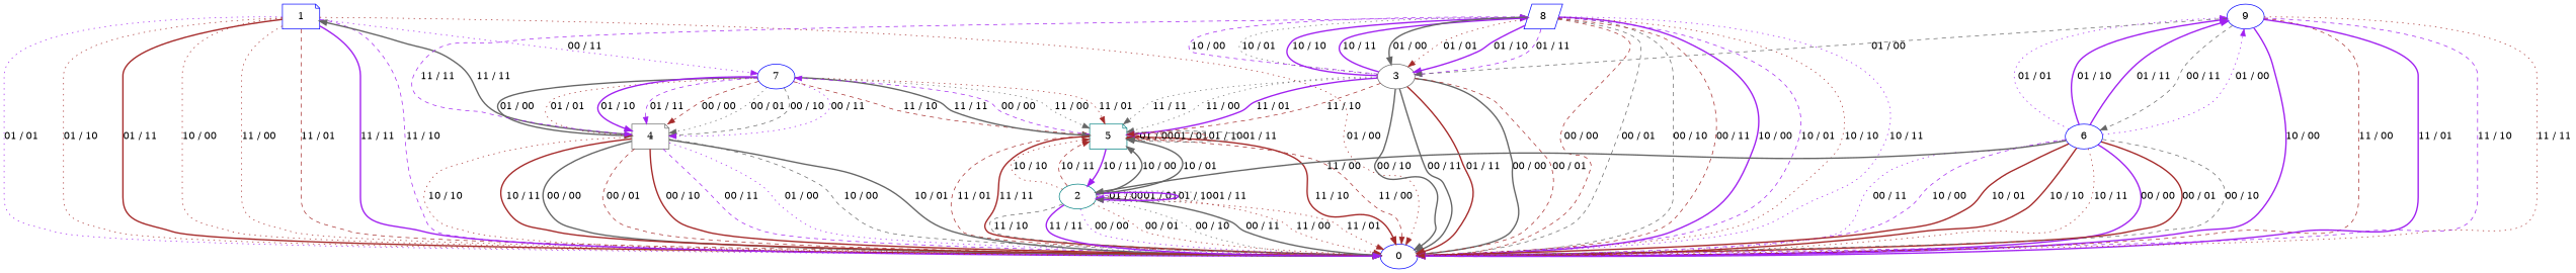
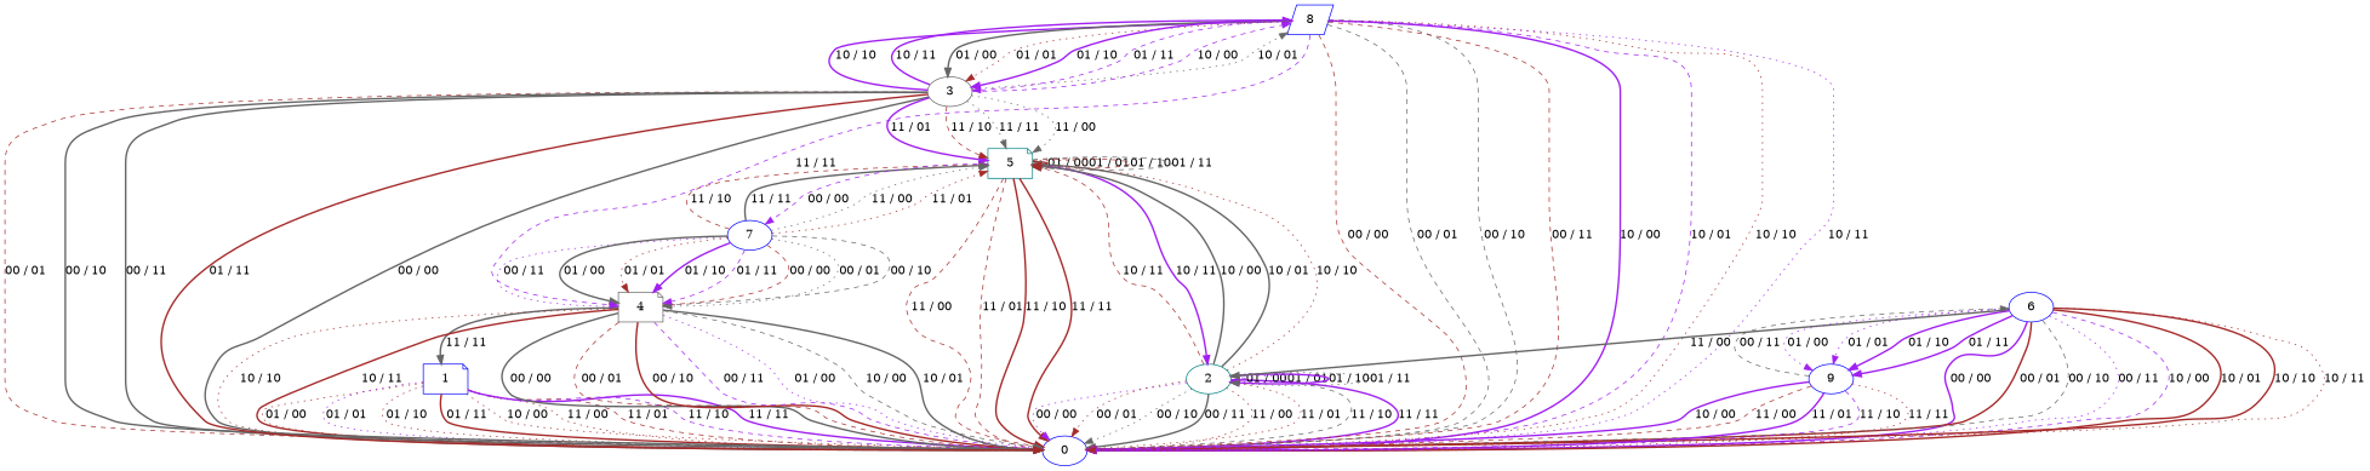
  digraph {
    node [color=blue shape=ellipse]
    edge [color=brown style=bold]
    1 [shape=note]
    0
    7
    5 [color=teal shape=note]
    4 [color=gray40 shape=note]
    2 [color=teal]
    3 [color=gray40]
    8 [shape=parallelogram]
    6
    9
    1 -> 0 [label="01 / 00" style=dotted]
    1 -> 0 [color=purple label="01 / 01" style=dotted]
    1 -> 0 [label="01 / 10" style=dotted]
    1 -> 0 [label="01 / 11"]
    1 -> 0 [label="10 / 00" style=dotted]
    1 -> 0 [label="11 / 00" style=dotted]
    1 -> 0 [label="11 / 01" style=dashed]
    1 -> 0 [color=purple label="11 / 10" style=dashed]
    1 -> 0 [color=purple label="11 / 11"]
-   1 -> 7 [color=purple label="00 / 11" style=dotted]
    7 -> 5 [color=gray40 label="11 / 00" style=dotted]
    7 -> 5 [label="11 / 01" style=dotted]
    7 -> 5 [label="11 / 10" style=dashed]
    7 -> 5 [color=gray40 label="11 / 11"]
    7 -> 4 [label="00 / 00" style=dashed]
    7 -> 4 [color=gray40 label="00 / 01" style=dotted]
    7 -> 4 [color=gray40 label="00 / 10" style=dashed]
    7 -> 4 [color=purple label="00 / 11" style=dotted]
    7 -> 4 [color=gray40 label="01 / 00"]
    7 -> 4 [label="01 / 01" style=dotted]
    7 -> 4 [color=purple label="01 / 10"]
    7 -> 4 [color=purple label="01 / 11" style=dashed]
    5 -> 0 [label="11 / 00" style=dashed]
    5 -> 0 [label="11 / 01" style=dashed]
    5 -> 0 [label="11 / 10"]
    5 -> 0 [label="11 / 11"]
    5 -> 7 [color=purple label="00 / 00" style=dashed]
    5 -> 5 [label="01 / 00"]
    5 -> 5 [label="01 / 01" style=dotted]
    5 -> 5 [label="01 / 10" style=dashed]
    5 -> 5 [color=gray40 label="01 / 11" style=dashed]
    5 -> 2 [color=purple label="10 / 11"]
    4 -> 1 [color=gray40 label="11 / 11"]
    4 -> 0 [color=gray40 label="00 / 00"]
    4 -> 0 [label="00 / 01" style=dashed]
    4 -> 0 [label="00 / 10"]
    4 -> 0 [color=purple label="00 / 11" style=dashed]
    4 -> 0 [color=purple label="01 / 00" style=dotted]
    4 -> 0 [color=gray40 label="10 / 00" style=dashed]
    4 -> 0 [color=gray40 label="10 / 01"]
    4 -> 0 [label="10 / 10" style=dotted]
    4 -> 0 [label="10 / 11"]
    2 -> 0 [color=purple label="00 / 00" style=dotted]
    2 -> 0 [label="00 / 01" style=dotted]
    2 -> 0 [color=gray40 label="00 / 10" style=dotted]
    2 -> 0 [color=gray40 label="00 / 11"]
    2 -> 0 [label="11 / 00" style=dotted]
    2 -> 0 [label="11 / 01" style=dotted]
    2 -> 0 [color=gray40 label="11 / 10" style=dashed]
    2 -> 0 [color=purple label="11 / 11"]
    2 -> 5 [color=gray40 label="10 / 00"]
    2 -> 5 [color=gray40 label="10 / 01"]
    2 -> 5 [label="10 / 10" style=dotted]
    2 -> 5 [label="10 / 11" style=dashed]
    2 -> 2 [color=purple label="01 / 00" style=dashed]
    2 -> 2 [color=purple label="01 / 01" style=dotted]
    2 -> 2 [color=purple label="01 / 10"]
    2 -> 2 [color=gray40 label="01 / 11" style=dotted]
    3 -> 0 [color=gray40 label="00 / 00"]
    3 -> 0 [label="00 / 01" style=dashed]
    3 -> 0 [color=gray40 label="00 / 10"]
    3 -> 0 [color=gray40 label="00 / 11"]
    3 -> 0 [label="01 / 11"]
    3 -> 5 [color=gray40 label="11 / 00" style=dotted]
    3 -> 5 [color=purple label="11 / 01"]
    3 -> 5 [label="11 / 10" style=dashed]
    3 -> 5 [color=gray40 label="11 / 11" style=dotted]
    3 -> 8 [color=purple label="10 / 00" style=dashed]
    3 -> 8 [color=gray40 label="10 / 01" style=dotted]
    3 -> 8 [color=purple label="10 / 10"]
    3 -> 8 [color=purple label="10 / 11"]
    8 -> 0 [label="00 / 00" style=dashed]
    8 -> 0 [color=gray40 label="00 / 01" style=dashed]
    8 -> 0 [color=gray40 label="00 / 10" style=dashed]
    8 -> 0 [label="00 / 11" style=dashed]
    8 -> 0 [color=purple label="10 / 00"]
    8 -> 0 [color=purple label="10 / 01" style=dashed]
    8 -> 0 [label="10 / 10" style=dotted]
    8 -> 0 [color=purple label="10 / 11" style=dotted]
    8 -> 4 [color=purple label="11 / 11" style=dashed]
    8 -> 3 [color=gray40 label="01 / 00"]
    8 -> 3 [label="01 / 01" style=dotted]
    8 -> 3 [color=purple label="01 / 10"]
    8 -> 3 [color=purple label="01 / 11" style=dashed]
    6 -> 0 [color=purple label="00 / 00"]
    6 -> 0 [label="00 / 01"]
    6 -> 0 [color=gray40 label="00 / 10" style=dashed]
    6 -> 0 [color=purple label="00 / 11" style=dotted]
    6 -> 0 [color=purple label="10 / 00" style=dashed]
    6 -> 0 [label="10 / 01"]
    6 -> 0 [label="10 / 10"]
    6 -> 0 [label="10 / 11" style=dotted]
    6 -> 2 [color=gray40 label="11 / 00"]
    6 -> 9 [color=purple label="01 / 00" style=dotted]
    6 -> 9 [color=purple label="01 / 01" style=dotted]
    6 -> 9 [color=purple label="01 / 10"]
    6 -> 9 [color=purple label="01 / 11"]
    9 -> 0 [color=purple label="10 / 00"]
    9 -> 0 [label="11 / 00" style=dashed]
    9 -> 0 [color=purple label="11 / 01"]
    9 -> 0 [color=purple label="11 / 10" style=dashed]
    9 -> 0 [label="11 / 11" style=dotted]
-   9 -> 3 [color=gray40 label="01 / 00" style=dashed]
    9 -> 6 [color=gray40 label="00 / 11" style=dashed]
  }
